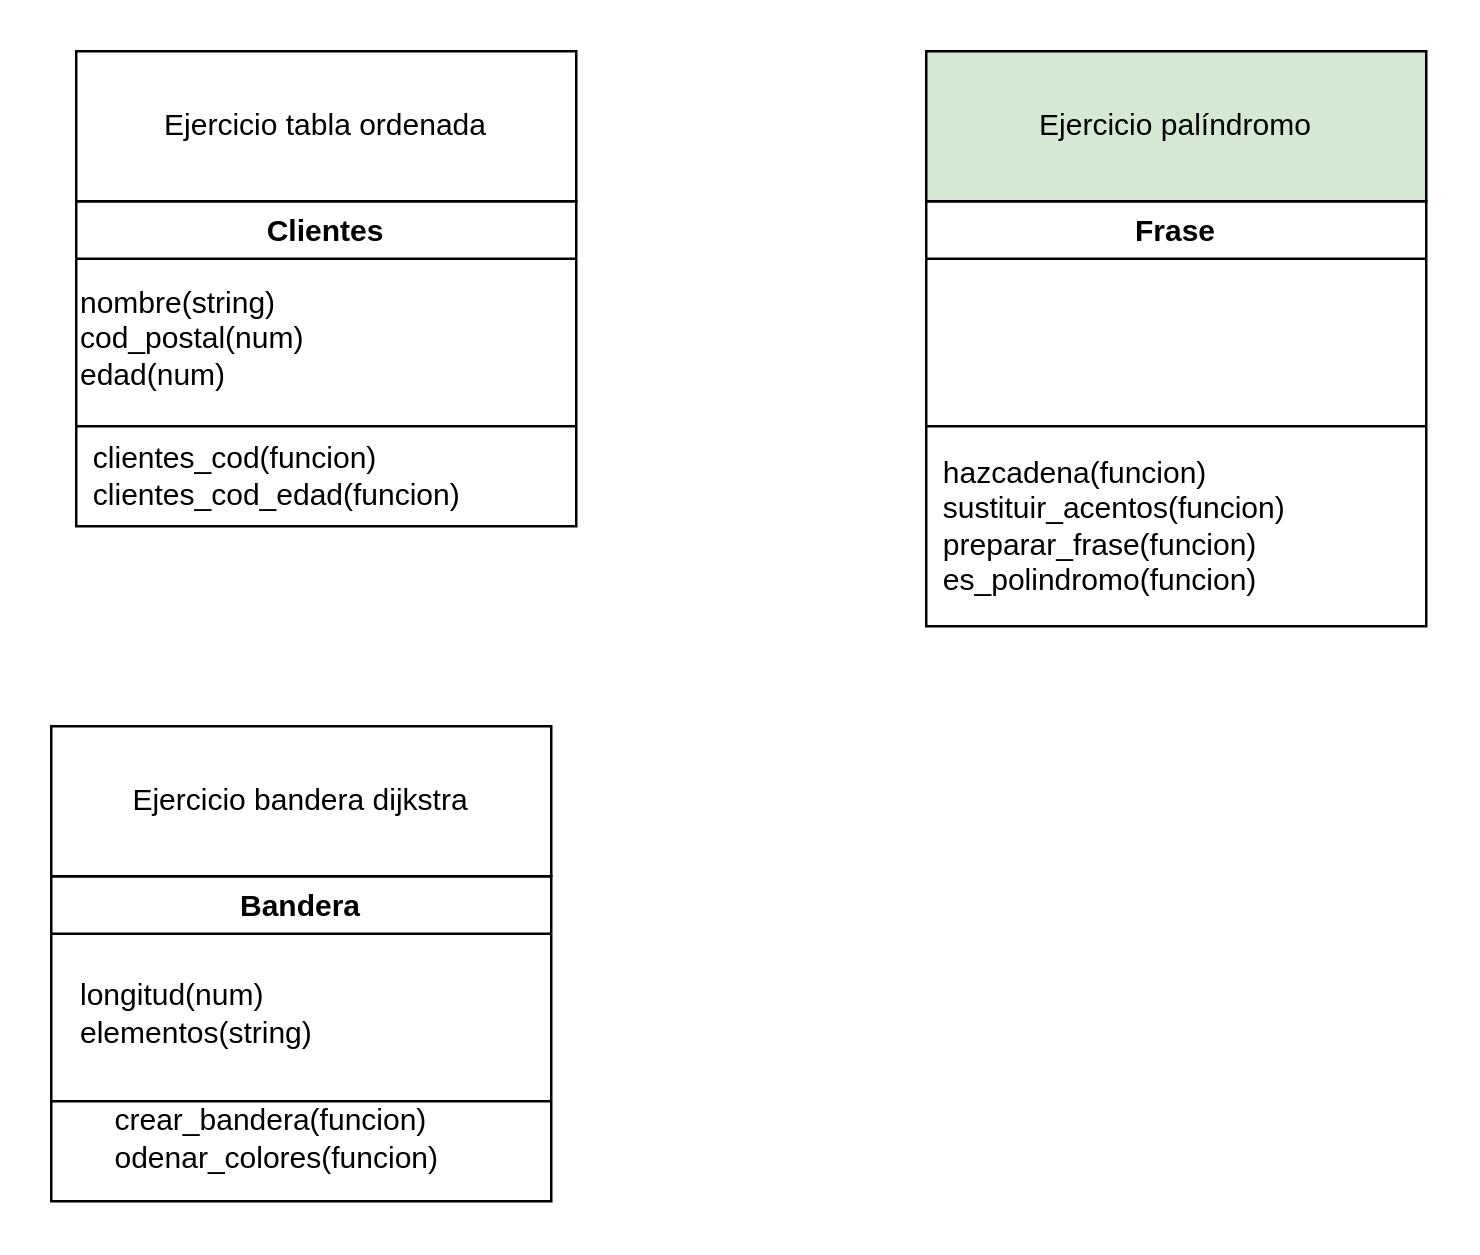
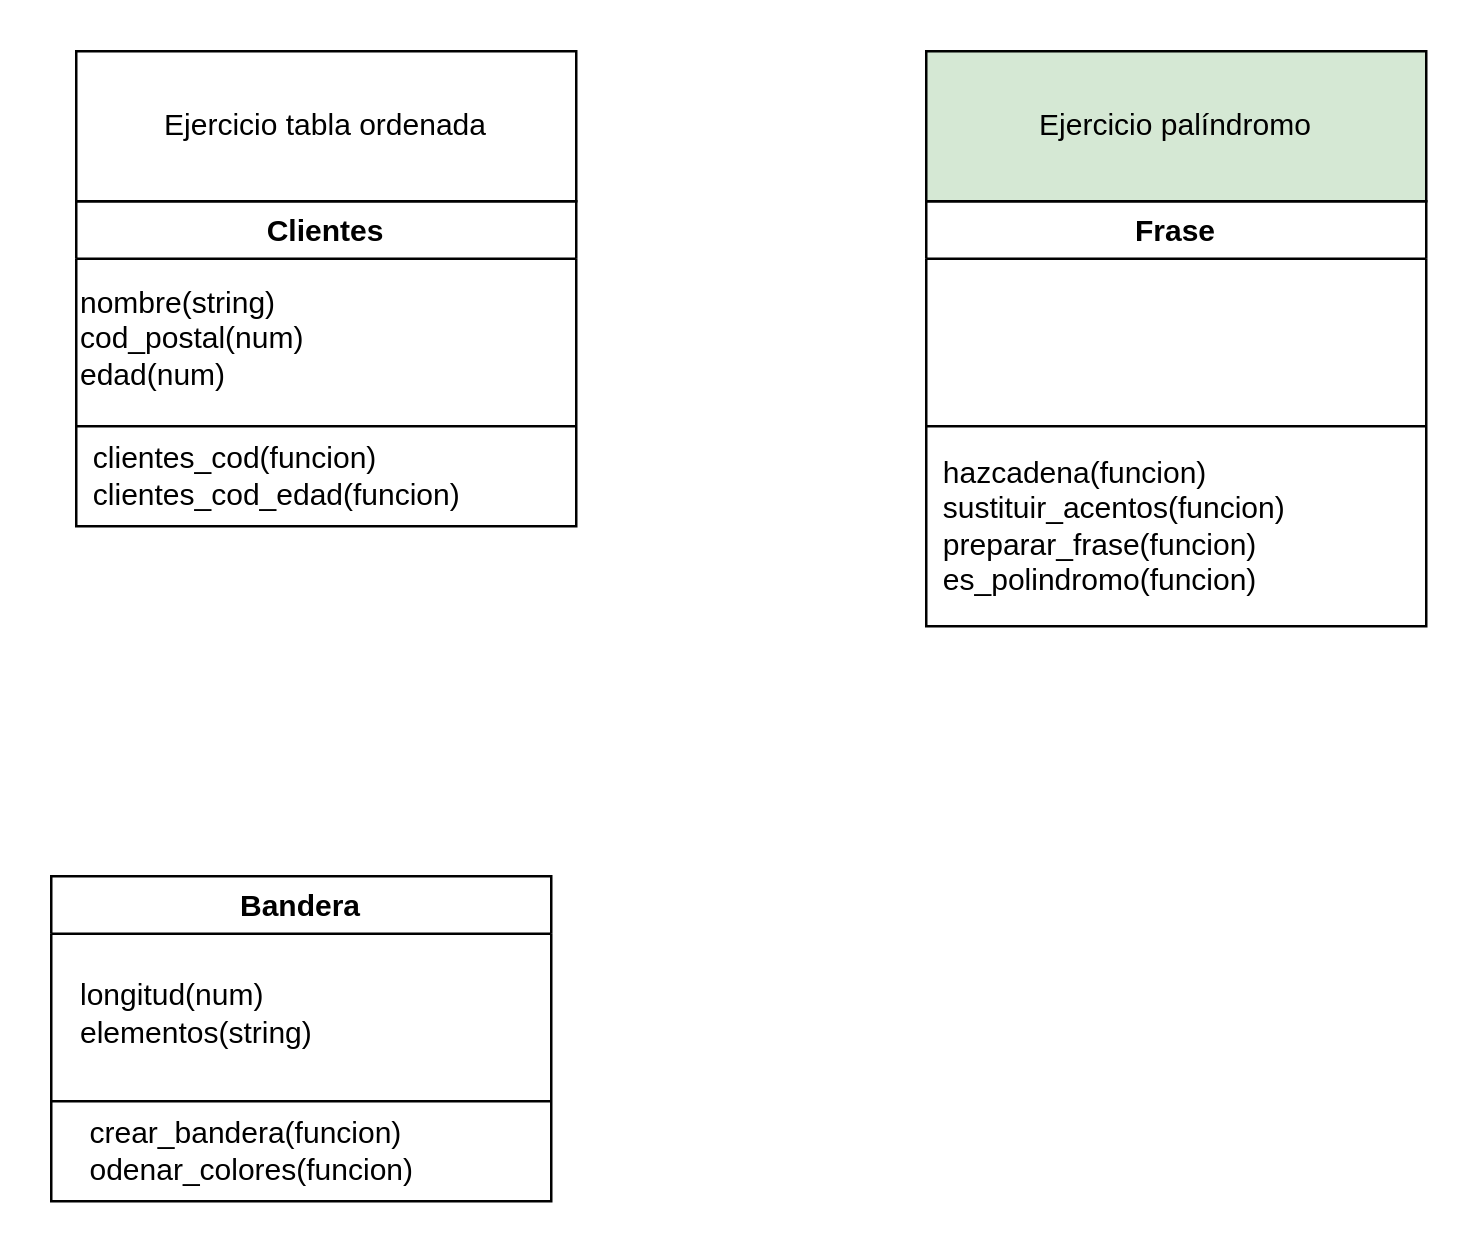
  <mxCell id="0" />
  <mxCell id="1" parent="0" />
  <mxCell id="2" value="Clientes" style="swimlane;" vertex="1" parent="1"><mxGeometry x="30" y="80" width="200" height="130" as="geometry" /></mxCell>
  <mxCell id="3" value="nombre(string)&lt;br&gt;cod_postal(num)&lt;br&gt;edad(num)" style="text;html=1;align=left;verticalAlign=middle;resizable=0;points=[];autosize=1;strokeColor=none;fillColor=none;" vertex="1" parent="2"><mxGeometry y="30" width="100" height="50" as="geometry" /></mxCell>
  <mxCell id="4" value="" style="endArrow=none;html=1;rounded=0;" edge="1" parent="2"><mxGeometry width="50" height="50" relative="1" as="geometry"><mxPoint y="90" as="sourcePoint" /><mxPoint x="200" y="90" as="targetPoint" /><Array as="points"><mxPoint x="100" y="90" /></Array></mxGeometry></mxCell>
  <mxCell id="5" value="&lt;div style=&quot;text-align: left&quot;&gt;&lt;span&gt;clientes_cod(funcion)&lt;/span&gt;&lt;/div&gt;&lt;div style=&quot;text-align: left&quot;&gt;&lt;span&gt;clientes_cod_edad(funcion)&lt;/span&gt;&lt;/div&gt;" style="text;html=1;align=center;verticalAlign=middle;resizable=0;points=[];autosize=1;strokeColor=none;fillColor=none;" vertex="1" parent="2"><mxGeometry y="95" width="160" height="30" as="geometry" /></mxCell>
  <mxCell id="6" value="Ejercicio tabla ordenada" style="rounded=0;whiteSpace=wrap;html=1;" vertex="1" parent="1"><mxGeometry x="30" y="20" width="200" height="60" as="geometry" /></mxCell>
  <mxCell id="7" value="Frase" style="swimlane;" vertex="1" parent="1"><mxGeometry x="370" y="80" width="200" height="170" as="geometry" /></mxCell>
  <mxCell id="8" value="" style="endArrow=none;html=1;rounded=0;" edge="1" parent="7"><mxGeometry width="50" height="50" relative="1" as="geometry"><mxPoint y="90" as="sourcePoint" /><mxPoint x="200" y="90" as="targetPoint" /><Array as="points"><mxPoint x="100" y="90" /></Array></mxGeometry></mxCell>
  <mxCell id="9" value="&lt;div style=&quot;text-align: left&quot;&gt;hazcadena(funcion)&lt;/div&gt;&lt;div style=&quot;text-align: left&quot;&gt;sustituir_acentos(funcion)&lt;/div&gt;&lt;div style=&quot;text-align: left&quot;&gt;preparar_frase(funcion)&lt;/div&gt;&lt;div style=&quot;text-align: left&quot;&gt;es_polindromo(funcion)&lt;/div&gt;" style="text;html=1;align=center;verticalAlign=middle;resizable=0;points=[];autosize=1;strokeColor=none;fillColor=none;" vertex="1" parent="7"><mxGeometry y="100" width="150" height="60" as="geometry" /></mxCell>
  <mxCell id="10" value="Ejercicio palíndromo" style="rounded=0;whiteSpace=wrap;html=1;fillColor=#d5e8d4;" vertex="1" parent="1"><mxGeometry x="370" y="20" width="200" height="60" as="geometry" /></mxCell>
  <mxCell id="11" value="Bandera" style="swimlane;" vertex="1" parent="1"><mxGeometry x="20" y="350" width="200" height="130" as="geometry" /></mxCell>
  <mxCell id="12" value="longitud(num)&lt;br&gt;elementos(string)" style="text;html=1;align=left;verticalAlign=middle;resizable=0;points=[];autosize=1;strokeColor=none;fillColor=none;" vertex="1" parent="11"><mxGeometry x="10" y="40" width="110" height="30" as="geometry" /></mxCell>
  <mxCell id="13" value="" style="endArrow=none;html=1;rounded=0;" edge="1" parent="11"><mxGeometry width="50" height="50" relative="1" as="geometry"><mxPoint y="90" as="sourcePoint" /><mxPoint x="200" y="90" as="targetPoint" /><Array as="points"><mxPoint x="100" y="90" /></Array></mxGeometry></mxCell>
- <mxCell id="14" value="&lt;div style=&quot;text-align: left&quot;&gt;crear_bandera(funcion)&lt;/div&gt;&lt;div style=&quot;text-align: left&quot;&gt;odenar_colores(funcion)&lt;/div&gt;" style="text;html=1;align=center;verticalAlign=middle;resizable=0;points=[];autosize=1;strokeColor=none;fillColor=none;" vertex="1" parent="11"><mxGeometry x="20" y="90" width="140" height="30" as="geometry" /></mxCell>
- <mxCell id="15" value="Ejercicio bandera dijkstra" style="rounded=0;whiteSpace=wrap;html=1;" vertex="1" parent="1"><mxGeometry x="20" y="290" width="200" height="60" as="geometry" /></mxCell>
+ <mxCell id="14" value="&lt;div style=&quot;text-align: left&quot;&gt;crear_bandera(funcion)&lt;/div&gt;&lt;div style=&quot;text-align: left&quot;&gt;odenar_colores(funcion)&lt;/div&gt;" style="text;html=1;align=center;verticalAlign=middle;resizable=0;points=[];autosize=1;strokeColor=none;fillColor=none;" vertex="1" parent="11"><mxGeometry x="10" y="95" width="140" height="30" as="geometry" /></mxCell>
